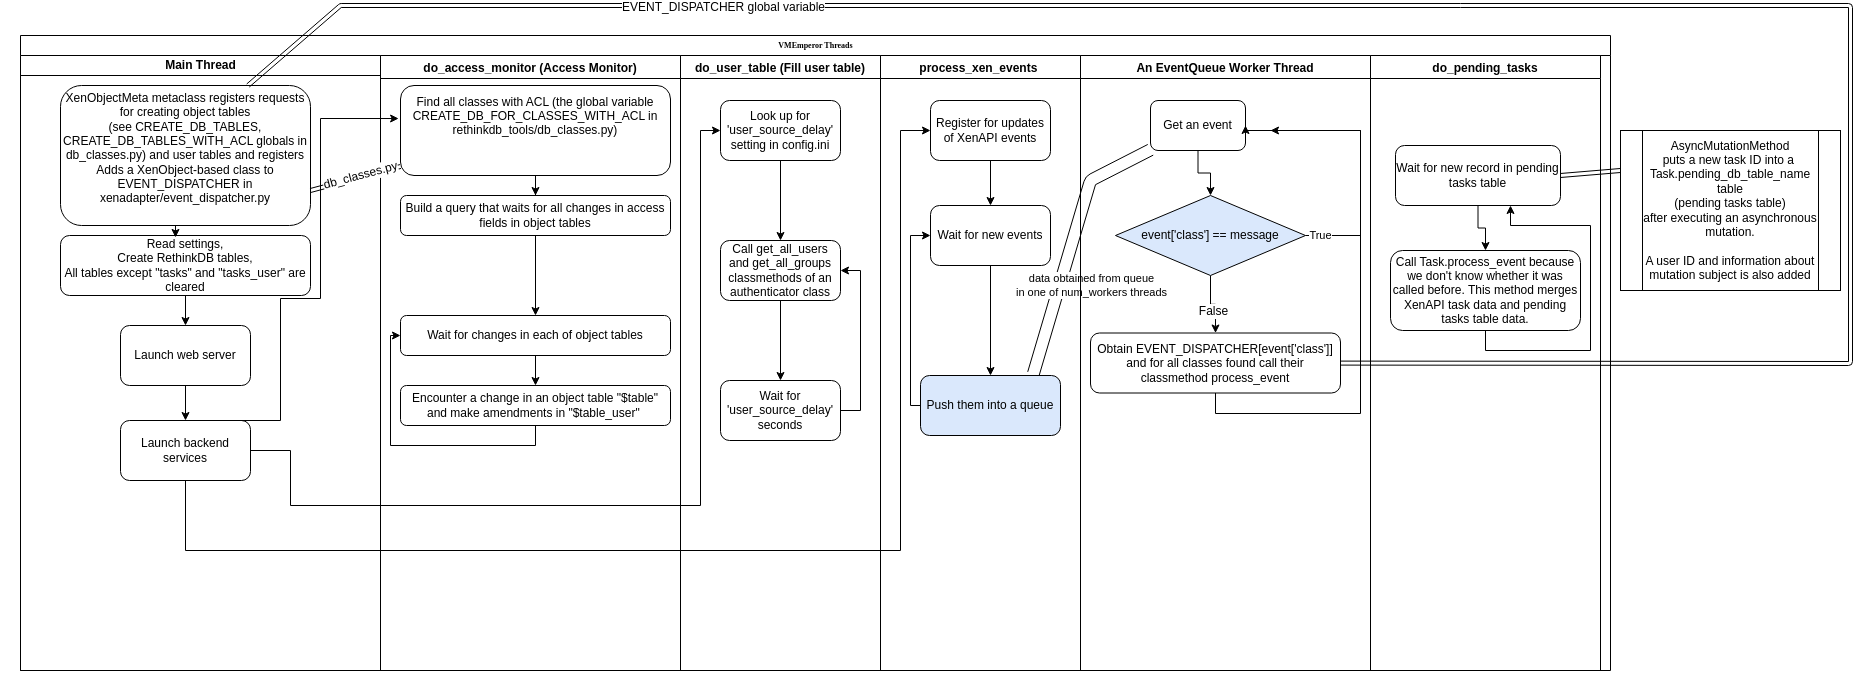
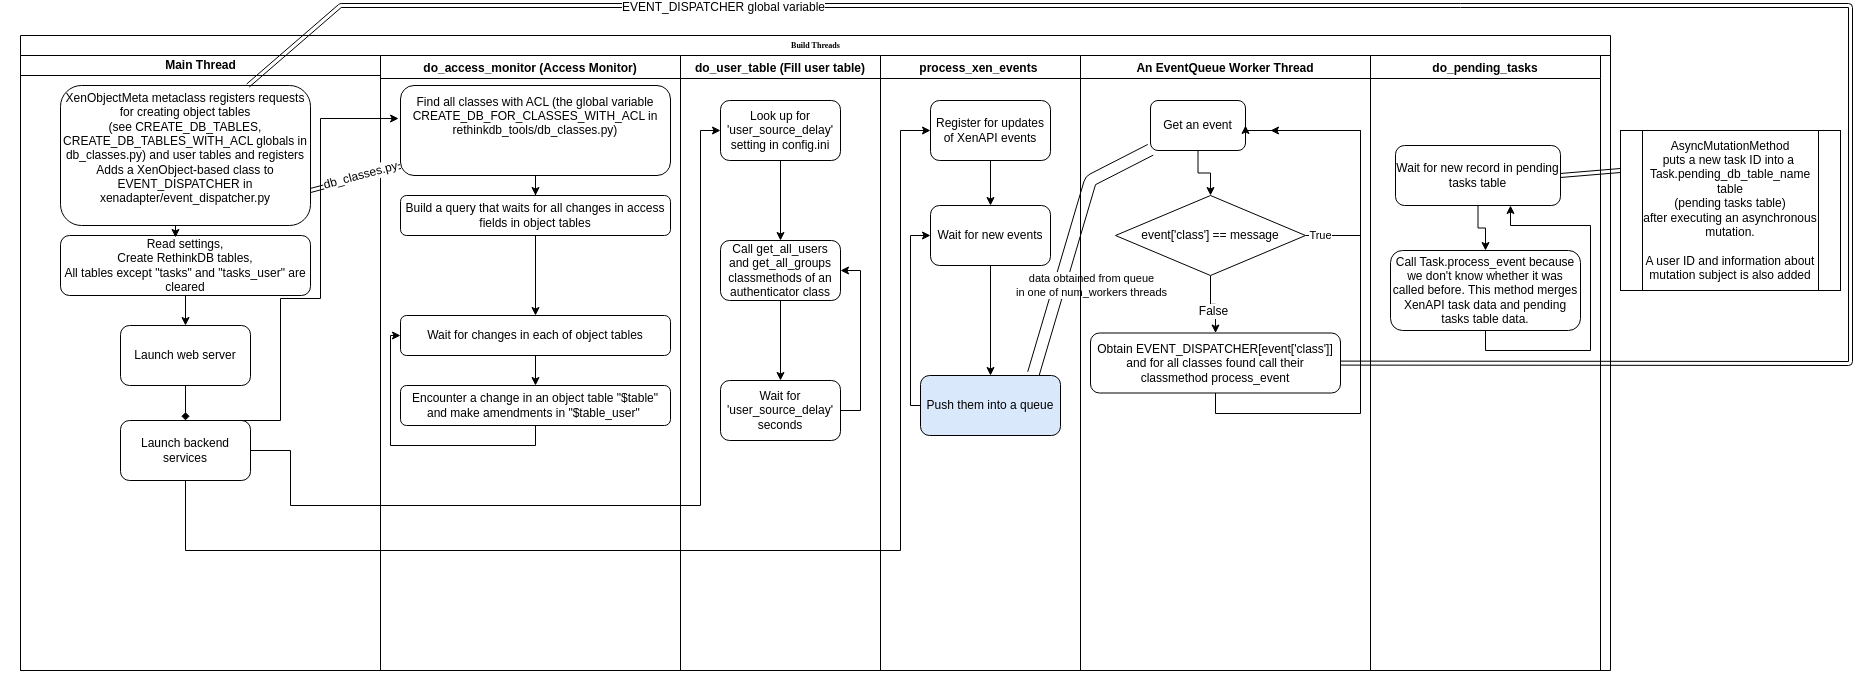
  <mxCell id="0" />
  <mxCell id="1" parent="0" />
- <mxCell id="2" value="VMEmperor Threads" style="swimlane;html=1;childLayout=stackLayout;startSize=20;rounded=0;shadow=0;labelBackgroundColor=none;strokeColor=#000000;strokeWidth=1;fillColor=#ffffff;fontFamily=Verdana;fontSize=8;fontColor=#000000;align=center;" parent="1" vertex="1" treatAsSingle="0"><mxGeometry x="20" y="20" width="1590" height="635" as="geometry" /></mxCell>
+ <mxCell id="2" value="Build Threads" style="swimlane;html=1;childLayout=stackLayout;startSize=20;rounded=0;shadow=0;labelBackgroundColor=none;strokeColor=#000000;strokeWidth=1;fillColor=#ffffff;fontFamily=Verdana;fontSize=8;fontColor=#000000;align=center;" parent="1" vertex="1" treatAsSingle="0"><mxGeometry x="20" y="20" width="1590" height="635" as="geometry" /></mxCell>
  <mxCell id="3" value="Main Thread&lt;br&gt;" style="swimlane;html=1;startSize=20;" parent="2" vertex="1" treatAsSingle="0"><mxGeometry y="20" width="360" height="615" as="geometry" /></mxCell>
  <mxCell id="4" value="" style="edgeStyle=orthogonalEdgeStyle;rounded=0;orthogonalLoop=1;jettySize=auto;html=1;" parent="3" source="5" target="7" edge="1"><mxGeometry relative="1" as="geometry" /></mxCell>
  <mxCell id="5" value="Read settings,&lt;br&gt;Create RethinkDB tables,&lt;br&gt;All tables except &quot;tasks&quot; and &quot;tasks_user&quot; are cleared&lt;br&gt;" style="rounded=1;whiteSpace=wrap;html=1;" parent="3" vertex="1"><mxGeometry x="40" y="180" width="250" height="60" as="geometry" /></mxCell>
- <mxCell id="6" value="" style="edgeStyle=orthogonalEdgeStyle;rounded=0;orthogonalLoop=1;jettySize=auto;html=1;" parent="3" source="7" target="8" edge="1"><mxGeometry relative="1" as="geometry" /></mxCell>
+ <mxCell id="6" value="" style="edgeStyle=orthogonalEdgeStyle;rounded=0;orthogonalLoop=1;jettySize=auto;html=1;endArrow=diamond;" parent="3" source="7" target="8" edge="1"><mxGeometry relative="1" as="geometry" /></mxCell>
  <mxCell id="7" value="Launch web server" style="rounded=1;whiteSpace=wrap;html=1;" parent="3" vertex="1"><mxGeometry x="100" y="270" width="130" height="60" as="geometry" /></mxCell>
  <mxCell id="8" value="Launch backend services&lt;br&gt;" style="rounded=1;whiteSpace=wrap;html=1;" parent="3" vertex="1"><mxGeometry x="100" y="365" width="130" height="60" as="geometry" /></mxCell>
  <mxCell id="9" style="edgeStyle=orthogonalEdgeStyle;rounded=0;orthogonalLoop=1;jettySize=auto;html=1;exitX=0.5;exitY=1;exitDx=0;exitDy=0;entryX=0.46;entryY=0.033;entryDx=0;entryDy=0;entryPerimeter=0;" parent="3" source="10" target="5" edge="1"><mxGeometry relative="1" as="geometry" /></mxCell>
  <mxCell id="10" value="XenObjectMeta metaclass registers requests for creating object tables&lt;br&gt;(see CREATE_DB_TABLES, CREATE_DB_TABLES_WITH_ACL globals in db_classes.py) and user tables and registers&lt;br&gt;Adds a XenObject-based class to EVENT_DISPATCHER in xenadapter/event_dispatcher.py&lt;br&gt;&lt;br&gt;" style="rounded=1;whiteSpace=wrap;html=1;" parent="3" vertex="1"><mxGeometry x="40" y="30" width="250" height="140" as="geometry" /></mxCell>
  <mxCell id="11" value="do_access_monitor (Access Monitor)" style="swimlane;" parent="2" vertex="1" treatAsSingle="0"><mxGeometry x="360" y="20" width="300" height="615" as="geometry" /></mxCell>
  <mxCell id="12" value="" style="edgeStyle=orthogonalEdgeStyle;rounded=0;orthogonalLoop=1;jettySize=auto;html=1;" parent="11" source="13" target="15" edge="1"><mxGeometry relative="1" as="geometry" /></mxCell>
  <mxCell id="13" value="Find all classes with ACL (the global variable CREATE_DB_FOR_CLASSES_WITH_ACL in rethinkdb_tools/db_classes.py)&lt;br&gt;&lt;br&gt;&lt;br&gt;" style="rounded=1;whiteSpace=wrap;html=1;" parent="11" vertex="1"><mxGeometry x="20" y="30" width="270" height="90" as="geometry" /></mxCell>
  <mxCell id="14" value="" style="edgeStyle=orthogonalEdgeStyle;rounded=0;orthogonalLoop=1;jettySize=auto;html=1;" parent="11" source="15" target="17" edge="1"><mxGeometry relative="1" as="geometry" /></mxCell>
  <mxCell id="15" value="Build a query that waits for all changes in access fields in object tables&lt;br&gt;" style="rounded=1;whiteSpace=wrap;html=1;" parent="11" vertex="1"><mxGeometry x="20" y="140" width="270" height="40" as="geometry" /></mxCell>
  <mxCell id="16" value="" style="edgeStyle=orthogonalEdgeStyle;rounded=0;orthogonalLoop=1;jettySize=auto;html=1;" parent="11" source="17" target="19" edge="1"><mxGeometry relative="1" as="geometry" /></mxCell>
  <mxCell id="17" value="Wait for changes in each of object tables&lt;br&gt;" style="rounded=1;whiteSpace=wrap;html=1;" parent="11" vertex="1"><mxGeometry x="20" y="260" width="270" height="40" as="geometry" /></mxCell>
  <mxCell id="18" style="edgeStyle=orthogonalEdgeStyle;rounded=0;orthogonalLoop=1;jettySize=auto;html=1;exitX=0.5;exitY=1;exitDx=0;exitDy=0;entryX=0;entryY=0.5;entryDx=0;entryDy=0;" parent="11" source="19" target="17" edge="1"><mxGeometry relative="1" as="geometry"><Array as="points"><mxPoint x="155" y="390" /><mxPoint x="10" y="390" /><mxPoint x="10" y="280" /></Array></mxGeometry></mxCell>
  <mxCell id="19" value="Encounter a change in an object table &quot;$table&quot; and make amendments in &quot;$table_user&quot;&amp;nbsp;&lt;br&gt;" style="rounded=1;whiteSpace=wrap;html=1;" parent="11" vertex="1"><mxGeometry x="20" y="330" width="270" height="40" as="geometry" /></mxCell>
  <mxCell id="20" value="do_user_table (Fill user table)" style="swimlane;" parent="2" vertex="1" treatAsSingle="0"><mxGeometry x="660" y="20" width="200" height="615" as="geometry" /></mxCell>
  <mxCell id="21" value="" style="edgeStyle=orthogonalEdgeStyle;rounded=0;orthogonalLoop=1;jettySize=auto;html=1;" parent="20" source="22" target="24" edge="1"><mxGeometry relative="1" as="geometry" /></mxCell>
  <mxCell id="22" value="Look up for 'user_source_delay' setting in config.ini" style="rounded=1;whiteSpace=wrap;html=1;" parent="20" vertex="1"><mxGeometry x="40" y="45" width="120" height="60" as="geometry" /></mxCell>
  <mxCell id="23" value="" style="edgeStyle=orthogonalEdgeStyle;rounded=0;orthogonalLoop=1;jettySize=auto;html=1;" parent="20" source="24" target="26" edge="1"><mxGeometry relative="1" as="geometry" /></mxCell>
  <mxCell id="24" value="Call get_all_users and get_all_groups classmethods of an authenticator class" style="rounded=1;whiteSpace=wrap;html=1;" parent="20" vertex="1"><mxGeometry x="40" y="185" width="120" height="60" as="geometry" /></mxCell>
  <mxCell id="25" style="edgeStyle=orthogonalEdgeStyle;rounded=0;orthogonalLoop=1;jettySize=auto;html=1;exitX=1;exitY=0.5;exitDx=0;exitDy=0;entryX=1;entryY=0.5;entryDx=0;entryDy=0;" parent="20" source="26" target="24" edge="1"><mxGeometry relative="1" as="geometry" /></mxCell>
  <mxCell id="26" value="Wait for 'user_source_delay' seconds" style="rounded=1;whiteSpace=wrap;html=1;" parent="20" vertex="1"><mxGeometry x="40" y="325" width="120" height="60" as="geometry" /></mxCell>
  <mxCell id="27" style="edgeStyle=orthogonalEdgeStyle;rounded=0;orthogonalLoop=1;jettySize=auto;html=1;exitX=0.75;exitY=0;exitDx=0;exitDy=0;entryX=-0.007;entryY=0.367;entryDx=0;entryDy=0;entryPerimeter=0;" parent="2" source="8" target="13" edge="1"><mxGeometry relative="1" as="geometry"><Array as="points"><mxPoint x="260" y="385" /><mxPoint x="260" y="263" /><mxPoint x="300" y="263" /><mxPoint x="300" y="83" /></Array></mxGeometry></mxCell>
  <mxCell id="28" style="edgeStyle=orthogonalEdgeStyle;rounded=0;orthogonalLoop=1;jettySize=auto;html=1;exitX=1;exitY=0.5;exitDx=0;exitDy=0;entryX=0;entryY=0.5;entryDx=0;entryDy=0;" parent="2" source="8" target="22" edge="1"><mxGeometry relative="1" as="geometry"><Array as="points"><mxPoint x="270" y="415" /><mxPoint x="270" y="470" /><mxPoint x="680" y="470" /><mxPoint x="680" y="95" /></Array></mxGeometry></mxCell>
  <mxCell id="29" value="data obtained from queue&lt;br&gt;in one of num_workers threads&lt;br&gt;" style="shape=link;html=1;exitX=0.807;exitY=-0.033;exitDx=0;exitDy=0;exitPerimeter=0;width=12;" parent="2" source="40" target="43" edge="1"><mxGeometry x="0.517" y="-110" width="50" height="50" relative="1" as="geometry"><mxPoint x="1070" y="120" as="sourcePoint" /><mxPoint x="1070" y="80" as="targetPoint" /><Array as="points"><mxPoint x="1070" y="145" /></Array><mxPoint x="-52" y="8" as="offset" /></mxGeometry></mxCell>
  <mxCell id="30" value="" style="shape=link;html=1;exitX=1;exitY=0.75;exitDx=0;exitDy=0;" parent="2" source="10" target="13" edge="1" treatAsSingle="0"><mxGeometry width="50" height="50" as="geometry"><mxPoint x="270" y="170" as="sourcePoint" /><mxPoint x="320" y="120" as="targetPoint" /></mxGeometry></mxCell>
  <mxCell id="31" value="db_classes.py" style="text;html=1;resizable=0;points=[];align=center;verticalAlign=middle;labelBackgroundColor=#ffffff;rotation=-15;" parent="30" vertex="1" connectable="0"><mxGeometry x="-0.209" y="-2" relative="1" as="geometry"><mxPoint x="13.5" y="-7.5" as="offset" /></mxGeometry></mxCell>
  <mxCell id="32" value="" style="shape=link;html=1;exitX=0.75;exitY=0;exitDx=0;exitDy=0;" parent="2" source="10" target="49" edge="1" treatAsSingle="0"><mxGeometry width="50" height="50" as="geometry"><mxPoint x="270" y="110" as="sourcePoint" /><mxPoint x="320" y="60" as="targetPoint" /><Array as="points"><mxPoint x="320" y="-30" /><mxPoint x="1440" y="-30" /><mxPoint x="1830" y="-30" /><mxPoint x="1830" y="328" /></Array></mxGeometry></mxCell>
  <mxCell id="33" value="EVENT_DISPATCHER global variable" style="text;html=1;resizable=0;points=[];align=center;verticalAlign=middle;labelBackgroundColor=#ffffff;" parent="32" vertex="1" connectable="0"><mxGeometry x="-0.596" y="-1" relative="1" as="geometry"><mxPoint as="offset" /></mxGeometry></mxCell>
  <mxCell id="34" value="process_xen_events " style="swimlane;" parent="2" vertex="1" treatAsSingle="0"><mxGeometry x="860" y="20" width="200" height="615" as="geometry" /></mxCell>
  <mxCell id="35" value="" style="edgeStyle=orthogonalEdgeStyle;rounded=0;orthogonalLoop=1;jettySize=auto;html=1;" parent="34" source="36" target="38" edge="1"><mxGeometry relative="1" as="geometry" /></mxCell>
  <mxCell id="36" value="Register for updates of XenAPI events" style="rounded=1;whiteSpace=wrap;html=1;" parent="34" vertex="1"><mxGeometry x="50" y="45" width="120" height="60" as="geometry" /></mxCell>
  <mxCell id="37" style="edgeStyle=orthogonalEdgeStyle;rounded=0;orthogonalLoop=1;jettySize=auto;html=1;exitX=0.5;exitY=1;exitDx=0;exitDy=0;entryX=0.5;entryY=0;entryDx=0;entryDy=0;" parent="34" source="38" target="40" edge="1"><mxGeometry relative="1" as="geometry" /></mxCell>
  <mxCell id="38" value="Wait for new events" style="rounded=1;whiteSpace=wrap;html=1;" parent="34" vertex="1"><mxGeometry x="50" y="150" width="120" height="60" as="geometry" /></mxCell>
  <mxCell id="39" style="edgeStyle=orthogonalEdgeStyle;rounded=0;orthogonalLoop=1;jettySize=auto;html=1;exitX=0;exitY=0.5;exitDx=0;exitDy=0;entryX=0;entryY=0.5;entryDx=0;entryDy=0;" parent="34" source="40" target="38" edge="1"><mxGeometry relative="1" as="geometry"><Array as="points"><mxPoint x="30" y="350" /><mxPoint x="30" y="180" /></Array></mxGeometry></mxCell>
  <mxCell id="40" value="Push them into a queue" style="rounded=1;whiteSpace=wrap;html=1;fillColor=#dae8fc;" parent="34" vertex="1"><mxGeometry x="40" y="320" width="140" height="60" as="geometry" /></mxCell>
  <mxCell id="41" value="An EventQueue Worker Thread" style="swimlane;" parent="2" vertex="1" treatAsSingle="0"><mxGeometry x="1060" y="20" width="290" height="615" as="geometry" /></mxCell>
  <mxCell id="42" value="" style="edgeStyle=orthogonalEdgeStyle;rounded=0;orthogonalLoop=1;jettySize=auto;html=1;" parent="41" source="43" target="47" edge="1"><mxGeometry relative="1" as="geometry" /></mxCell>
  <mxCell id="43" value="Get an event" style="rounded=1;whiteSpace=wrap;html=1;" parent="41" vertex="1"><mxGeometry x="70" y="45" width="95" height="50" as="geometry" /></mxCell>
  <mxCell id="44" value="True" style="edgeStyle=orthogonalEdgeStyle;rounded=0;orthogonalLoop=1;jettySize=auto;html=1;exitX=1;exitY=0.5;exitDx=0;exitDy=0;" parent="41" source="47" edge="1"><mxGeometry x="-0.877" relative="1" as="geometry"><Array as="points"><mxPoint x="280" y="180" /><mxPoint x="280" y="75" /></Array><mxPoint as="offset" /><mxPoint x="190" y="75" as="targetPoint" /></mxGeometry></mxCell>
  <mxCell id="45" style="edgeStyle=orthogonalEdgeStyle;rounded=0;orthogonalLoop=1;jettySize=auto;html=1;exitX=0.5;exitY=1;exitDx=0;exitDy=0;" parent="41" source="47" target="49" edge="1" treatAsSingle="0"><mxGeometry as="geometry" /></mxCell>
  <mxCell id="46" value="False" style="text;html=1;resizable=0;points=[];align=center;verticalAlign=middle;labelBackgroundColor=#ffffff;" parent="45" vertex="1" connectable="0"><mxGeometry x="0.28" y="-3" relative="1" as="geometry"><mxPoint as="offset" /></mxGeometry></mxCell>
- <mxCell id="47" value="event['class'] == message" style="rhombus;whiteSpace=wrap;html=1;fillColor=#dae8fc;" parent="41" vertex="1"><mxGeometry x="35" y="140" width="190" height="80" as="geometry" /></mxCell>
+ <mxCell id="47" value="event['class'] == message" style="rhombus;whiteSpace=wrap;html=1;" parent="41" vertex="1"><mxGeometry x="35" y="140" width="190" height="80" as="geometry" /></mxCell>
  <mxCell id="48" style="edgeStyle=orthogonalEdgeStyle;rounded=0;orthogonalLoop=1;jettySize=auto;html=1;exitX=0.5;exitY=1;exitDx=0;exitDy=0;entryX=1;entryY=0.5;entryDx=0;entryDy=0;" parent="41" source="49" target="43" edge="1"><mxGeometry relative="1" as="geometry"><mxPoint x="200" y="75" as="targetPoint" /><Array as="points"><mxPoint x="135" y="358" /><mxPoint x="280" y="358" /><mxPoint x="280" y="75" /></Array></mxGeometry></mxCell>
  <mxCell id="49" value="Obtain EVENT_DISPATCHER[event['class']]&lt;br&gt;and for all classes found call their classmethod process_event&lt;br&gt;" style="rounded=1;whiteSpace=wrap;html=1;" parent="41" vertex="1"><mxGeometry x="10" y="277.5" width="250" height="60" as="geometry" /></mxCell>
  <mxCell id="50" value="do_pending_tasks" style="swimlane;" parent="2" vertex="1" treatAsSingle="0"><mxGeometry x="1350" y="20" width="230" height="615" as="geometry" /></mxCell>
  <mxCell id="51" value="" style="edgeStyle=orthogonalEdgeStyle;rounded=0;orthogonalLoop=1;jettySize=auto;html=1;" parent="50" source="52" target="53" edge="1"><mxGeometry relative="1" as="geometry" /></mxCell>
  <mxCell id="52" value="Wait for new record in pending tasks table" style="rounded=1;whiteSpace=wrap;html=1;" parent="50" vertex="1"><mxGeometry x="25" y="90" width="165" height="60" as="geometry" /></mxCell>
  <mxCell id="53" value="Call Task.process_event because we don't know whether it was called before. This method merges XenAPI task data and pending tasks table data." style="rounded=1;whiteSpace=wrap;html=1;" parent="50" vertex="1"><mxGeometry x="20" y="195" width="190" height="80" as="geometry" /></mxCell>
  <mxCell id="54" style="edgeStyle=orthogonalEdgeStyle;rounded=0;orthogonalLoop=1;jettySize=auto;html=1;exitX=0.5;exitY=1;exitDx=0;exitDy=0;" parent="50" source="53" target="52" edge="1"><mxGeometry relative="1" as="geometry"><mxPoint x="140" y="145" as="targetPoint" /><Array as="points"><mxPoint x="115" y="295" /><mxPoint x="220" y="295" /><mxPoint x="220" y="170" /><mxPoint x="140" y="170" /></Array></mxGeometry></mxCell>
  <mxCell id="55" style="edgeStyle=orthogonalEdgeStyle;rounded=0;orthogonalLoop=1;jettySize=auto;html=1;exitX=0.5;exitY=1;exitDx=0;exitDy=0;entryX=0;entryY=0.5;entryDx=0;entryDy=0;" parent="2" source="8" target="36" edge="1"><mxGeometry relative="1" as="geometry"><Array as="points"><mxPoint x="165" y="515" /><mxPoint x="880" y="515" /><mxPoint x="880" y="95" /></Array></mxGeometry></mxCell>
  <mxCell id="56" value="AsyncMutationMethod&lt;br&gt;puts a new task ID into a&amp;nbsp;&lt;br&gt;Task.pending_db_table_name&lt;br&gt;table&lt;br&gt;(pending tasks table)&lt;br&gt;after executing an asynchronous mutation.&lt;br&gt;&lt;br&gt;A user ID and information about mutation subject is also added&lt;br&gt;" style="shape=process;whiteSpace=wrap;html=1;backgroundOutline=1;" parent="1" vertex="1"><mxGeometry x="1620" y="115" width="220" height="160" as="geometry" /></mxCell>
  <mxCell id="57" value="" style="shape=link;html=1;exitX=1;exitY=0.5;exitDx=0;exitDy=0;entryX=0;entryY=0.25;entryDx=0;entryDy=0;" parent="1" source="52" target="56" edge="1"><mxGeometry width="50" height="50" relative="1" as="geometry"><mxPoint x="1600" y="165" as="sourcePoint" /><mxPoint x="1640" y="135" as="targetPoint" /></mxGeometry></mxCell>
